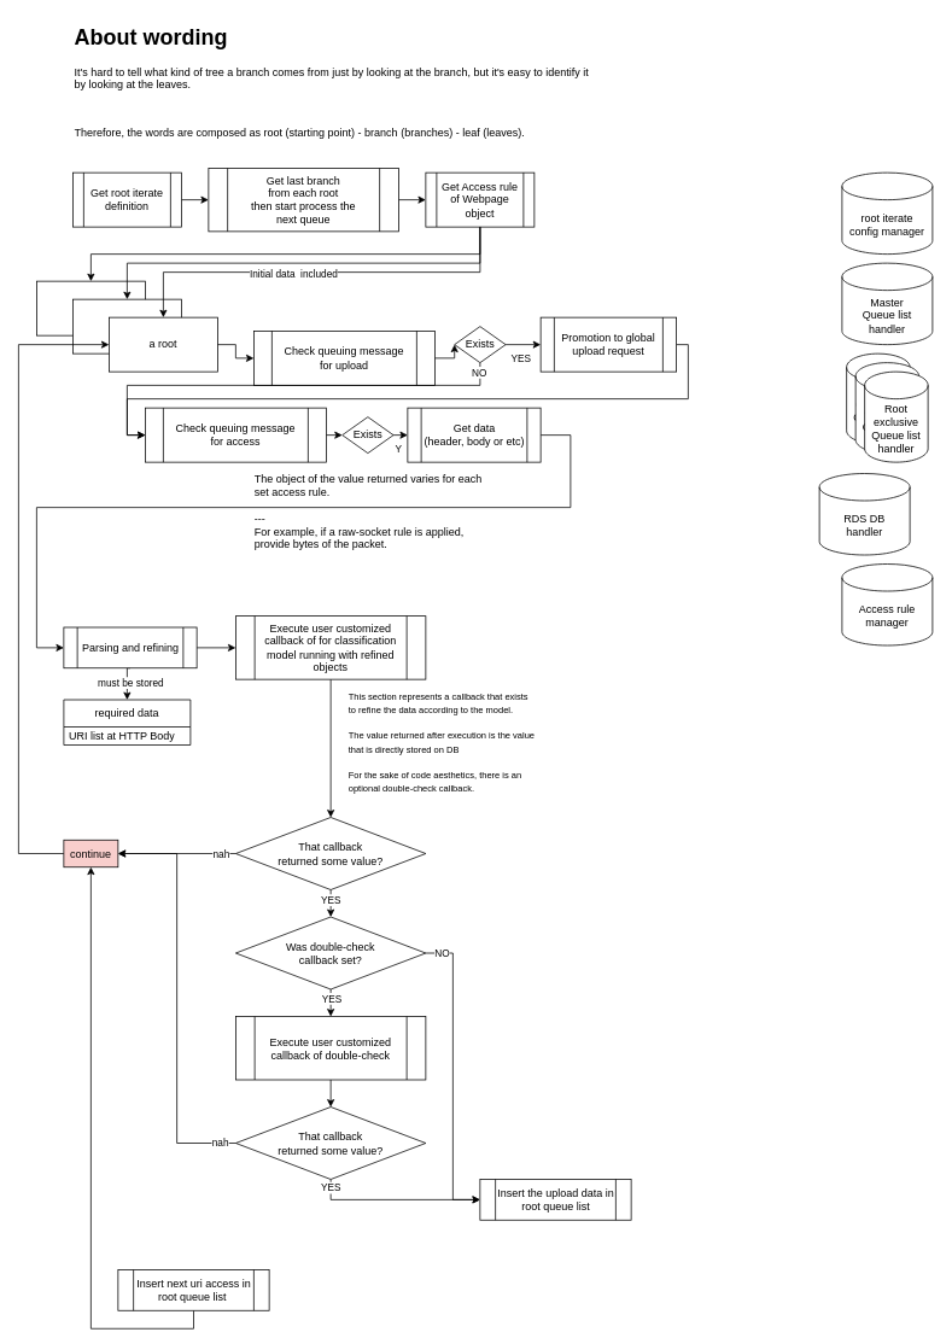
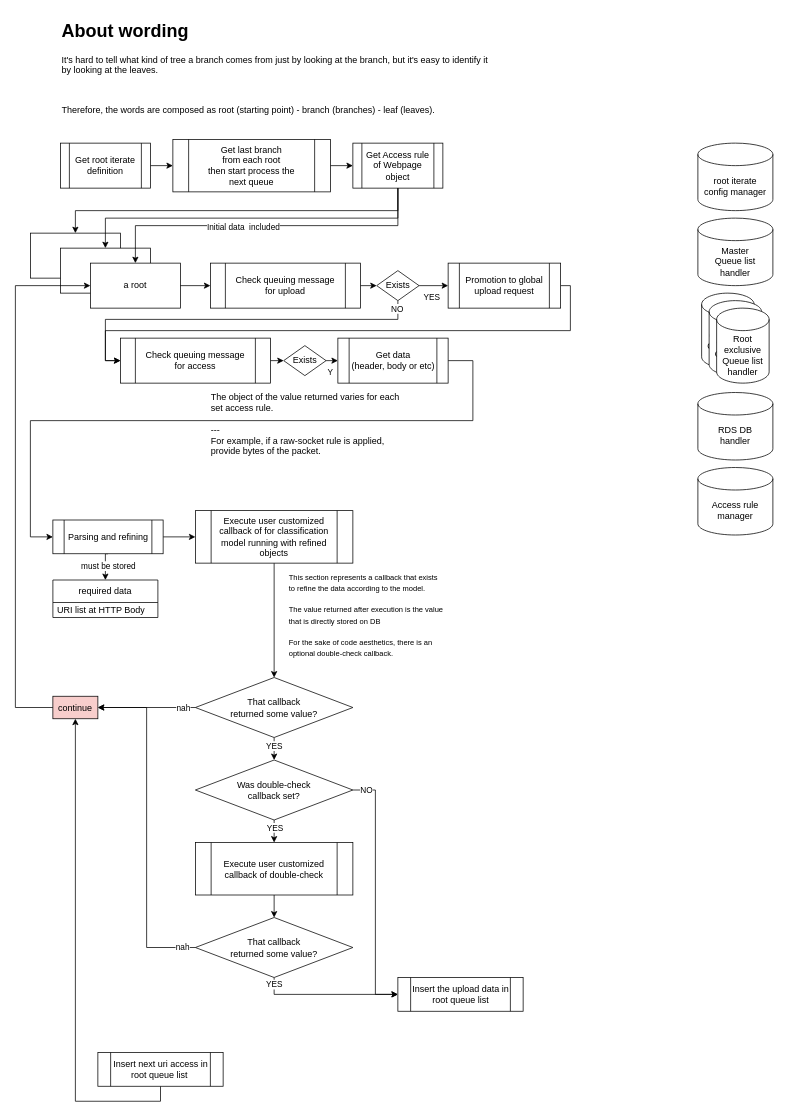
  <mxCell id="0" />
  <mxCell id="1" parent="0" />
  <mxCell id="2" style="edgeStyle=orthogonalEdgeStyle;rounded=0;orthogonalLoop=1;jettySize=auto;html=1;exitX=1;exitY=0.5;exitDx=0;exitDy=0;entryX=0;entryY=0.5;entryDx=0;entryDy=0;" edge="1" parent="1" source="3" target="19"><mxGeometry relative="1" as="geometry" /></mxCell>
  <mxCell id="3" value="Get root iterate definition" style="shape=process;whiteSpace=wrap;html=1;backgroundOutline=1;" vertex="1" parent="1"><mxGeometry x="80" y="190" width="120" height="60" as="geometry" /></mxCell>
  <mxCell id="4" value="Get Access rule of Webpage object" style="shape=process;whiteSpace=wrap;html=1;backgroundOutline=1;" vertex="1" parent="1"><mxGeometry x="470" y="190" width="120" height="60" as="geometry" /></mxCell>
  <mxCell id="5" value="root iterate&lt;br&gt;config manager" style="shape=cylinder3;whiteSpace=wrap;html=1;boundedLbl=1;backgroundOutline=1;size=15;" vertex="1" parent="1"><mxGeometry x="930" y="190" width="100" height="90" as="geometry" /></mxCell>
- <mxCell id="6" value="RDS DB&lt;br&gt;handler" style="shape=cylinder3;whiteSpace=wrap;html=1;boundedLbl=1;backgroundOutline=1;size=15;" vertex="1" parent="1"><mxGeometry x="905" y="522.5" width="100" height="90" as="geometry" /></mxCell>
+ <mxCell id="6" value="RDS DB&lt;br&gt;handler" style="shape=cylinder3;whiteSpace=wrap;html=1;boundedLbl=1;backgroundOutline=1;size=15;" vertex="1" parent="1"><mxGeometry x="930" y="522.5" width="100" height="90" as="geometry" /></mxCell>
  <mxCell id="7" value="Access rule&lt;br&gt;manager" style="shape=cylinder3;whiteSpace=wrap;html=1;boundedLbl=1;backgroundOutline=1;size=15;" vertex="1" parent="1"><mxGeometry x="930" y="622.5" width="100" height="90" as="geometry" /></mxCell>
  <mxCell id="8" value="" style="group" vertex="1" connectable="0" parent="1"><mxGeometry x="40" y="310" width="200" height="100" as="geometry" /></mxCell>
  <mxCell id="9" value="a root" style="rounded=0;whiteSpace=wrap;html=1;" vertex="1" parent="8"><mxGeometry width="120" height="60" as="geometry" /></mxCell>
  <mxCell id="10" value="a root" style="rounded=0;whiteSpace=wrap;html=1;" vertex="1" parent="8"><mxGeometry x="40" y="20" width="120" height="60" as="geometry" /></mxCell>
  <mxCell id="11" value="a root" style="rounded=0;whiteSpace=wrap;html=1;" vertex="1" parent="8"><mxGeometry x="80" y="40" width="120" height="60" as="geometry" /></mxCell>
  <mxCell id="12" style="edgeStyle=orthogonalEdgeStyle;rounded=0;orthogonalLoop=1;jettySize=auto;html=1;exitX=0.5;exitY=1;exitDx=0;exitDy=0;entryX=0.5;entryY=0;entryDx=0;entryDy=0;" edge="1" parent="1" source="4" target="9"><mxGeometry relative="1" as="geometry" /></mxCell>
  <mxCell id="13" style="edgeStyle=orthogonalEdgeStyle;rounded=0;orthogonalLoop=1;jettySize=auto;html=1;exitX=0.5;exitY=1;exitDx=0;exitDy=0;entryX=0.5;entryY=0;entryDx=0;entryDy=0;" edge="1" parent="1" source="4" target="10"><mxGeometry relative="1" as="geometry" /></mxCell>
  <mxCell id="14" style="edgeStyle=orthogonalEdgeStyle;rounded=0;orthogonalLoop=1;jettySize=auto;html=1;exitX=0.5;exitY=1;exitDx=0;exitDy=0;entryX=0.5;entryY=0;entryDx=0;entryDy=0;" edge="1" parent="1" source="4" target="11"><mxGeometry relative="1" as="geometry" /></mxCell>
  <mxCell id="15" value="Initial data&amp;nbsp; included" style="edgeLabel;html=1;align=center;verticalAlign=middle;resizable=0;points=[];" vertex="1" connectable="0" parent="14"><mxGeometry x="0.143" y="1" relative="1" as="geometry"><mxPoint as="offset" /></mxGeometry></mxCell>
  <mxCell id="16" style="edgeStyle=orthogonalEdgeStyle;rounded=0;orthogonalLoop=1;jettySize=auto;html=1;exitX=1;exitY=0.5;exitDx=0;exitDy=0;entryX=0;entryY=0.5;entryDx=0;entryDy=0;" edge="1" parent="1" source="17" target="63"><mxGeometry relative="1" as="geometry"><mxPoint x="380" y="480.241" as="targetPoint" /></mxGeometry></mxCell>
  <mxCell id="17" value="Check queuing message&lt;br&gt;for access" style="shape=process;whiteSpace=wrap;html=1;backgroundOutline=1;" vertex="1" parent="1"><mxGeometry x="160" y="450" width="200" height="60" as="geometry" /></mxCell>
  <mxCell id="18" style="edgeStyle=orthogonalEdgeStyle;rounded=0;orthogonalLoop=1;jettySize=auto;html=1;exitX=1;exitY=0.5;exitDx=0;exitDy=0;entryX=0;entryY=0.5;entryDx=0;entryDy=0;" edge="1" parent="1" source="19" target="4"><mxGeometry relative="1" as="geometry" /></mxCell>
  <mxCell id="19" value="Get last branch &lt;br&gt;from each root &lt;br&gt;then start process the &lt;br&gt;next queue" style="shape=process;whiteSpace=wrap;html=1;backgroundOutline=1;" vertex="1" parent="1"><mxGeometry x="230" y="185" width="210" height="70" as="geometry" /></mxCell>
  <mxCell id="20" style="edgeStyle=orthogonalEdgeStyle;rounded=0;orthogonalLoop=1;jettySize=auto;html=1;exitX=1;exitY=0.5;exitDx=0;exitDy=0;entryX=0;entryY=0.5;entryDx=0;entryDy=0;" edge="1" parent="1" source="11" target="65"><mxGeometry relative="1" as="geometry"><mxPoint x="280" y="380" as="targetPoint" /></mxGeometry></mxCell>
  <mxCell id="21" style="edgeStyle=orthogonalEdgeStyle;rounded=0;orthogonalLoop=1;jettySize=auto;html=1;exitX=1;exitY=0.5;exitDx=0;exitDy=0;entryX=0;entryY=0.5;entryDx=0;entryDy=0;" edge="1" parent="1" source="22" target="27"><mxGeometry relative="1" as="geometry"><Array as="points"><mxPoint x="630" y="480" /><mxPoint x="630" y="560" /><mxPoint x="40" y="560" /><mxPoint x="40" y="715" /></Array></mxGeometry></mxCell>
  <mxCell id="22" value="Get data&lt;div&gt;(header, body or etc)&lt;/div&gt;" style="shape=process;whiteSpace=wrap;html=1;backgroundOutline=1;" vertex="1" parent="1"><mxGeometry x="450" y="450" width="147" height="60" as="geometry" /></mxCell>
  <mxCell id="23" value="&lt;div style=&quot;text-align: left;&quot;&gt;&lt;br&gt;&lt;/div&gt;&lt;font style=&quot;&quot;&gt;&lt;div style=&quot;font-size: 12px; text-align: left;&quot;&gt;&lt;span style=&quot;background-color: light-dark(rgb(255, 255, 255), rgb(18, 18, 18)); color: light-dark(rgb(0, 0, 0), rgb(237, 237, 237)); font-family: noto, notojp, notokr, Helvetica, &amp;quot;Microsoft YaHei&amp;quot;, &amp;quot;Apple SD Gothic Neo&amp;quot;, &amp;quot;Malgun Gothic&amp;quot;, &amp;quot;맑은 고딕&amp;quot;, Dotum, 돋움, sans-serif;&quot;&gt;The object of the value returned varies for each set access rule.&lt;/span&gt;&lt;/div&gt;&lt;span style=&quot;-webkit-font-smoothing: antialiased; -webkit-tap-highlight-color: transparent; margin: 0px; padding: 0px; orphans: 2; text-indent: 0px; widows: 2; background-color: rgb(255, 255, 255); text-decoration-thickness: initial; text-decoration-style: initial; text-decoration-color: initial; color: rgb(0, 0, 0);&quot;&gt;&lt;div style=&quot;text-align: left;&quot;&gt;&lt;font face=&quot;noto, notojp, notokr, Helvetica, Microsoft YaHei, Apple SD Gothic Neo, Malgun Gothic, 맑은 고딕, Dotum, 돋움, sans-serif&quot; color=&quot;#ededed&quot;&gt;&lt;br&gt;&lt;/font&gt;&lt;/div&gt;&lt;/span&gt;&lt;span style=&quot;font-size: 12px; -webkit-font-smoothing: antialiased; -webkit-tap-highlight-color: transparent; margin: 0px; padding: 0px; letter-spacing: normal; color: rgb(0, 0, 0); font-family: noto, notojp, notokr, Helvetica, &amp;quot;Microsoft YaHei&amp;quot;, &amp;quot;Apple SD Gothic Neo&amp;quot;, &amp;quot;Malgun Gothic&amp;quot;, &amp;quot;맑은 고딕&amp;quot;, Dotum, 돋움, sans-serif; font-style: normal; font-variant-ligatures: normal; font-variant-caps: normal; font-weight: 400; orphans: 2; text-indent: 0px; text-transform: none; widows: 2; word-spacing: 0px; -webkit-text-stroke-width: 0px; white-space: normal; background-color: rgb(255, 255, 255); text-decoration-thickness: initial; text-decoration-style: initial; text-decoration-color: initial;&quot;&gt;&lt;div style=&quot;text-align: left;&quot;&gt;&lt;span style=&quot;background-color: light-dark(rgb(255, 255, 255), rgb(18, 18, 18)); color: light-dark(rgb(0, 0, 0), rgb(237, 237, 237));&quot;&gt;---&lt;/span&gt;&lt;/div&gt;&lt;/span&gt;&lt;span style=&quot;font-size: 12px; -webkit-font-smoothing: antialiased; -webkit-tap-highlight-color: transparent; margin: 0px; padding: 0px; letter-spacing: normal; color: rgb(0, 0, 0); font-family: noto, notojp, notokr, Helvetica, &amp;quot;Microsoft YaHei&amp;quot;, &amp;quot;Apple SD Gothic Neo&amp;quot;, &amp;quot;Malgun Gothic&amp;quot;, &amp;quot;맑은 고딕&amp;quot;, Dotum, 돋움, sans-serif; font-style: normal; font-variant-ligatures: normal; font-variant-caps: normal; font-weight: 400; orphans: 2; text-indent: 0px; text-transform: none; widows: 2; word-spacing: 0px; -webkit-text-stroke-width: 0px; white-space: normal; background-color: rgb(255, 255, 255); text-decoration-thickness: initial; text-decoration-style: initial; text-decoration-color: initial;&quot;&gt;&lt;div style=&quot;text-align: left;&quot;&gt;&lt;span style=&quot;background-color: light-dark(rgb(255, 255, 255), rgb(18, 18, 18)); color: light-dark(rgb(0, 0, 0), rgb(237, 237, 237));&quot;&gt;For example, if a raw-socket rule is applied, provide bytes of the packet.&lt;/span&gt;&lt;/div&gt;&lt;/span&gt;&lt;/font&gt;&lt;div style=&quot;text-align: left;&quot;&gt;&lt;br&gt;&lt;/div&gt;" style="text;html=1;align=center;verticalAlign=middle;whiteSpace=wrap;rounded=0;" vertex="1" parent="1"><mxGeometry x="280" y="520" width="260" height="90" as="geometry" /></mxCell>
  <mxCell id="24" style="edgeStyle=orthogonalEdgeStyle;rounded=0;orthogonalLoop=1;jettySize=auto;html=1;exitX=1;exitY=0.5;exitDx=0;exitDy=0;entryX=0;entryY=0.5;entryDx=0;entryDy=0;" edge="1" parent="1" source="27" target="30"><mxGeometry relative="1" as="geometry" /></mxCell>
  <mxCell id="25" style="edgeStyle=orthogonalEdgeStyle;rounded=0;orthogonalLoop=1;jettySize=auto;html=1;exitX=0.5;exitY=1;exitDx=0;exitDy=0;entryX=0.5;entryY=0;entryDx=0;entryDy=0;" edge="1" parent="1" source="27" target="57"><mxGeometry relative="1" as="geometry" /></mxCell>
  <mxCell id="26" value="must be stored" style="edgeLabel;html=1;align=center;verticalAlign=middle;resizable=0;points=[];" vertex="1" connectable="0" parent="25"><mxGeometry x="-0.135" relative="1" as="geometry"><mxPoint x="3" y="2" as="offset" /></mxGeometry></mxCell>
  <mxCell id="27" value="Parsing and refining" style="shape=process;whiteSpace=wrap;html=1;backgroundOutline=1;" vertex="1" parent="1"><mxGeometry x="70" y="692.5" width="147" height="45" as="geometry" /></mxCell>
  <mxCell id="28" value="&lt;h1 style=&quot;margin-top: 0px;&quot;&gt;About wording&lt;/h1&gt;&lt;p class=&quot;&quot; data-end=&quot;141&quot; data-start=&quot;0&quot;&gt;It's hard to tell what kind of tree a branch comes from just by looking at the branch, but it's easy to identify it by looking at the leaves.&lt;/p&gt;&lt;p&gt;&lt;br&gt;&lt;/p&gt;&lt;p class=&quot;&quot; data-end=&quot;238&quot; data-start=&quot;143&quot;&gt;Therefore, the words are composed as root (starting point) - branch (branches) - leaf (leaves).&lt;/p&gt;" style="text;html=1;whiteSpace=wrap;overflow=hidden;rounded=0;" vertex="1" parent="1"><mxGeometry x="80" y="20" width="580" height="150" as="geometry" /></mxCell>
  <mxCell id="29" style="edgeStyle=orthogonalEdgeStyle;rounded=0;orthogonalLoop=1;jettySize=auto;html=1;exitX=0.5;exitY=1;exitDx=0;exitDy=0;entryX=0.5;entryY=0;entryDx=0;entryDy=0;" edge="1" parent="1" source="30" target="40"><mxGeometry relative="1" as="geometry" /></mxCell>
  <mxCell id="30" value="Execute user customized callback of for classification model running with refined objects" style="shape=process;whiteSpace=wrap;html=1;backgroundOutline=1;" vertex="1" parent="1"><mxGeometry x="260" y="680" width="210" height="70" as="geometry" /></mxCell>
  <mxCell id="31" value="Master&lt;br&gt;Queue list&lt;br&gt;handler" style="shape=cylinder3;whiteSpace=wrap;html=1;boundedLbl=1;backgroundOutline=1;size=15;" vertex="1" parent="1"><mxGeometry x="930" y="290" width="100" height="90" as="geometry" /></mxCell>
  <mxCell id="32" value="" style="group" vertex="1" connectable="0" parent="1"><mxGeometry x="935" y="390" width="90" height="120" as="geometry" /></mxCell>
  <mxCell id="33" value="Root exclusive&lt;br&gt;Queue list&lt;br&gt;handler" style="shape=cylinder3;whiteSpace=wrap;html=1;boundedLbl=1;backgroundOutline=1;size=15;" vertex="1" parent="32"><mxGeometry width="70" height="100" as="geometry" /></mxCell>
  <mxCell id="34" value="Root exclusive&lt;br&gt;Queue list&lt;br&gt;handler" style="shape=cylinder3;whiteSpace=wrap;html=1;boundedLbl=1;backgroundOutline=1;size=15;" vertex="1" parent="32"><mxGeometry x="10" y="10" width="70" height="100" as="geometry" /></mxCell>
  <mxCell id="35" value="Root exclusive&lt;br&gt;Queue list&lt;br&gt;handler" style="shape=cylinder3;whiteSpace=wrap;html=1;boundedLbl=1;backgroundOutline=1;size=15;" vertex="1" parent="32"><mxGeometry x="20" y="20" width="70" height="100" as="geometry" /></mxCell>
  <mxCell id="36" style="edgeStyle=orthogonalEdgeStyle;rounded=0;orthogonalLoop=1;jettySize=auto;html=1;exitX=0.5;exitY=1;exitDx=0;exitDy=0;entryX=0.5;entryY=0;entryDx=0;entryDy=0;" edge="1" parent="1" source="40" target="50"><mxGeometry relative="1" as="geometry" /></mxCell>
  <mxCell id="37" value="YES" style="edgeLabel;html=1;align=center;verticalAlign=middle;resizable=0;points=[];" vertex="1" connectable="0" parent="36"><mxGeometry x="-0.286" y="-1" relative="1" as="geometry"><mxPoint as="offset" /></mxGeometry></mxCell>
  <mxCell id="38" style="edgeStyle=orthogonalEdgeStyle;rounded=0;orthogonalLoop=1;jettySize=auto;html=1;exitX=0;exitY=0.5;exitDx=0;exitDy=0;entryX=1;entryY=0.5;entryDx=0;entryDy=0;" edge="1" parent="1" source="40" target="56"><mxGeometry relative="1" as="geometry" /></mxCell>
  <mxCell id="39" value="nah" style="edgeLabel;html=1;align=center;verticalAlign=middle;resizable=0;points=[];" vertex="1" connectable="0" parent="38"><mxGeometry x="-0.731" y="1" relative="1" as="geometry"><mxPoint as="offset" /></mxGeometry></mxCell>
  <mxCell id="40" value="That callback&lt;br&gt;returned some value?" style="rhombus;whiteSpace=wrap;html=1;" vertex="1" parent="1"><mxGeometry x="260" y="902.5" width="210" height="80" as="geometry" /></mxCell>
  <mxCell id="41" style="edgeStyle=orthogonalEdgeStyle;rounded=0;orthogonalLoop=1;jettySize=auto;html=1;exitX=0.5;exitY=1;exitDx=0;exitDy=0;entryX=0;entryY=0.5;entryDx=0;entryDy=0;" edge="1" parent="1" source="54" target="51"><mxGeometry relative="1" as="geometry" /></mxCell>
  <mxCell id="42" value="YES" style="edgeLabel;html=1;align=center;verticalAlign=middle;resizable=0;points=[];" vertex="1" connectable="0" parent="41"><mxGeometry x="-0.909" y="-1" relative="1" as="geometry"><mxPoint as="offset" /></mxGeometry></mxCell>
  <mxCell id="43" style="edgeStyle=orthogonalEdgeStyle;rounded=0;orthogonalLoop=1;jettySize=auto;html=1;exitX=0.5;exitY=1;exitDx=0;exitDy=0;entryX=0.5;entryY=0;entryDx=0;entryDy=0;" edge="1" parent="1" source="44" target="54"><mxGeometry relative="1" as="geometry" /></mxCell>
  <mxCell id="44" value="Execute user customized callback of double-check" style="shape=process;whiteSpace=wrap;html=1;backgroundOutline=1;" vertex="1" parent="1"><mxGeometry x="260" y="1122.5" width="210" height="70" as="geometry" /></mxCell>
  <mxCell id="45" value="&lt;div&gt;&lt;span style=&quot;font-size: 10px;&quot;&gt;This section represents a callback that exists to refine the data according to the model.&lt;/span&gt;&lt;/div&gt;&lt;div&gt;&lt;span style=&quot;font-size: 10px;&quot;&gt;&lt;br&gt;&lt;/span&gt;&lt;/div&gt;&lt;div&gt;&lt;span style=&quot;font-size: 10px;&quot;&gt;The value returned after execution is the value that is directly stored on DB&lt;/span&gt;&lt;/div&gt;&lt;div&gt;&lt;span style=&quot;font-size: 10px;&quot;&gt;&lt;br&gt;&lt;/span&gt;&lt;/div&gt;&lt;div&gt;&lt;span style=&quot;font-size: 10px;&quot;&gt;For the sake of code aesthetics, there is an optional double-check callback.&lt;/span&gt;&lt;/div&gt;" style="text;html=1;align=left;verticalAlign=middle;whiteSpace=wrap;rounded=0;" vertex="1" parent="1"><mxGeometry x="383" y="750" width="210" height="137.5" as="geometry" /></mxCell>
  <mxCell id="46" style="edgeStyle=orthogonalEdgeStyle;rounded=0;orthogonalLoop=1;jettySize=auto;html=1;exitX=0.5;exitY=1;exitDx=0;exitDy=0;entryX=0.5;entryY=0;entryDx=0;entryDy=0;" edge="1" parent="1" source="50" target="44"><mxGeometry relative="1" as="geometry" /></mxCell>
  <mxCell id="47" value="YES" style="edgeLabel;html=1;align=center;verticalAlign=middle;resizable=0;points=[];" vertex="1" connectable="0" parent="46"><mxGeometry x="-0.343" relative="1" as="geometry"><mxPoint as="offset" /></mxGeometry></mxCell>
  <mxCell id="48" style="edgeStyle=orthogonalEdgeStyle;rounded=0;orthogonalLoop=1;jettySize=auto;html=1;exitX=1;exitY=0.5;exitDx=0;exitDy=0;entryX=0;entryY=0.5;entryDx=0;entryDy=0;" edge="1" parent="1" source="50" target="51"><mxGeometry relative="1" as="geometry" /></mxCell>
  <mxCell id="49" value="NO" style="edgeLabel;html=1;align=center;verticalAlign=middle;resizable=0;points=[];" vertex="1" connectable="0" parent="48"><mxGeometry x="-0.9" relative="1" as="geometry"><mxPoint as="offset" /></mxGeometry></mxCell>
  <mxCell id="50" value="Was double-check&lt;br&gt;callback set?" style="rhombus;whiteSpace=wrap;html=1;" vertex="1" parent="1"><mxGeometry x="260" y="1012.5" width="210" height="80" as="geometry" /></mxCell>
  <mxCell id="51" value="Insert the upload data in root queue list" style="shape=process;whiteSpace=wrap;html=1;backgroundOutline=1;" vertex="1" parent="1"><mxGeometry x="530" y="1302.5" width="167" height="45" as="geometry" /></mxCell>
  <mxCell id="52" style="edgeStyle=orthogonalEdgeStyle;rounded=0;orthogonalLoop=1;jettySize=auto;html=1;exitX=0;exitY=0.5;exitDx=0;exitDy=0;entryX=1;entryY=0.5;entryDx=0;entryDy=0;" edge="1" parent="1" source="54" target="56"><mxGeometry relative="1" as="geometry" /></mxCell>
  <mxCell id="53" value="nah" style="edgeLabel;html=1;align=center;verticalAlign=middle;resizable=0;points=[];" vertex="1" connectable="0" parent="52"><mxGeometry x="-0.922" y="-1" relative="1" as="geometry"><mxPoint as="offset" /></mxGeometry></mxCell>
  <mxCell id="54" value="That callback&lt;br&gt;returned some value?" style="rhombus;whiteSpace=wrap;html=1;" vertex="1" parent="1"><mxGeometry x="260" y="1222.5" width="210" height="80" as="geometry" /></mxCell>
  <mxCell id="55" style="edgeStyle=orthogonalEdgeStyle;rounded=0;orthogonalLoop=1;jettySize=auto;html=1;exitX=0;exitY=0.5;exitDx=0;exitDy=0;entryX=0;entryY=0.5;entryDx=0;entryDy=0;" edge="1" parent="1" source="56" target="11"><mxGeometry relative="1" as="geometry"><Array as="points"><mxPoint x="20" y="943" /><mxPoint x="20" y="380" /></Array></mxGeometry></mxCell>
  <mxCell id="56" value="continue" style="rounded=0;whiteSpace=wrap;html=1;fillColor=#f8cecc;" vertex="1" parent="1"><mxGeometry x="70" y="927.5" width="60" height="30" as="geometry" /></mxCell>
  <mxCell id="57" value="required data" style="swimlane;fontStyle=0;childLayout=stackLayout;horizontal=1;startSize=30;horizontalStack=0;resizeParent=1;resizeParentMax=0;resizeLast=0;collapsible=1;marginBottom=0;whiteSpace=wrap;html=1;" vertex="1" parent="1"><mxGeometry x="70" y="772.5" width="140" height="50" as="geometry" /></mxCell>
  <mxCell id="58" value="URI list at HTTP Body" style="text;strokeColor=none;fillColor=none;align=left;verticalAlign=middle;spacingLeft=4;spacingRight=4;overflow=hidden;points=[[0,0.5],[1,0.5]];portConstraint=eastwest;rotatable=0;whiteSpace=wrap;html=1;" vertex="1" parent="57"><mxGeometry y="30" width="140" height="20" as="geometry" /></mxCell>
  <mxCell id="59" style="edgeStyle=orthogonalEdgeStyle;rounded=0;orthogonalLoop=1;jettySize=auto;html=1;exitX=0.5;exitY=1;exitDx=0;exitDy=0;entryX=0.5;entryY=1;entryDx=0;entryDy=0;" edge="1" parent="1" source="60" target="56"><mxGeometry relative="1" as="geometry" /></mxCell>
  <mxCell id="60" value="Insert next uri access in root queue list&amp;nbsp;" style="shape=process;whiteSpace=wrap;html=1;backgroundOutline=1;" vertex="1" parent="1"><mxGeometry x="130" y="1402.5" width="167" height="45" as="geometry" /></mxCell>
  <mxCell id="61" style="edgeStyle=orthogonalEdgeStyle;rounded=0;orthogonalLoop=1;jettySize=auto;html=1;exitX=1;exitY=0.5;exitDx=0;exitDy=0;entryX=0;entryY=0.5;entryDx=0;entryDy=0;" edge="1" parent="1" source="63" target="22"><mxGeometry relative="1" as="geometry" /></mxCell>
  <mxCell id="62" value="Y" style="edgeLabel;html=1;align=center;verticalAlign=middle;resizable=0;points=[];" vertex="1" connectable="0" parent="61"><mxGeometry x="-0.397" relative="1" as="geometry"><mxPoint y="14" as="offset" /></mxGeometry></mxCell>
  <mxCell id="63" value="Exists" style="rhombus;whiteSpace=wrap;html=1;" vertex="1" parent="1"><mxGeometry x="377.75" y="460" width="56.5" height="40" as="geometry" /></mxCell>
  <mxCell id="64" style="edgeStyle=orthogonalEdgeStyle;rounded=0;orthogonalLoop=1;jettySize=auto;html=1;exitX=1;exitY=0.5;exitDx=0;exitDy=0;entryX=0;entryY=0.5;entryDx=0;entryDy=0;" edge="1" parent="1" source="65" target="72"><mxGeometry relative="1" as="geometry" /></mxCell>
- <mxCell id="65" value="Check queuing message&lt;br&gt;for upload" style="shape=process;whiteSpace=wrap;html=1;backgroundOutline=1;" vertex="1" parent="1"><mxGeometry x="280" y="365" width="200" height="60" as="geometry" /></mxCell>
+ <mxCell id="65" value="Check queuing message&lt;br&gt;for upload" style="shape=process;whiteSpace=wrap;html=1;backgroundOutline=1;" vertex="1" parent="1"><mxGeometry x="280" y="350" width="200" height="60" as="geometry" /></mxCell>
  <mxCell id="66" style="edgeStyle=orthogonalEdgeStyle;rounded=0;orthogonalLoop=1;jettySize=auto;html=1;exitX=1;exitY=0.5;exitDx=0;exitDy=0;entryX=0;entryY=0.5;entryDx=0;entryDy=0;" edge="1" parent="1" source="67" target="17"><mxGeometry relative="1" as="geometry"><Array as="points"><mxPoint x="760" y="380" /><mxPoint x="760" y="440" /><mxPoint x="140" y="440" /><mxPoint x="140" y="480" /></Array></mxGeometry></mxCell>
  <mxCell id="67" value="Promotion to global upload request" style="shape=process;whiteSpace=wrap;html=1;backgroundOutline=1;" vertex="1" parent="1"><mxGeometry x="597" y="350" width="150" height="60" as="geometry" /></mxCell>
  <mxCell id="68" style="edgeStyle=orthogonalEdgeStyle;rounded=0;orthogonalLoop=1;jettySize=auto;html=1;exitX=1;exitY=0.5;exitDx=0;exitDy=0;entryX=0;entryY=0.5;entryDx=0;entryDy=0;" edge="1" parent="1" source="72" target="67"><mxGeometry relative="1" as="geometry" /></mxCell>
  <mxCell id="69" value="YES" style="edgeLabel;html=1;align=center;verticalAlign=middle;resizable=0;points=[];" vertex="1" connectable="0" parent="68"><mxGeometry x="-0.165" y="-2" relative="1" as="geometry"><mxPoint y="12" as="offset" /></mxGeometry></mxCell>
  <mxCell id="70" style="edgeStyle=orthogonalEdgeStyle;rounded=0;orthogonalLoop=1;jettySize=auto;html=1;exitX=0.5;exitY=1;exitDx=0;exitDy=0;entryX=0;entryY=0.5;entryDx=0;entryDy=0;" edge="1" parent="1" source="72" target="17"><mxGeometry relative="1" as="geometry" /></mxCell>
  <mxCell id="71" value="NO" style="edgeLabel;html=1;align=center;verticalAlign=middle;resizable=0;points=[];" vertex="1" connectable="0" parent="70"><mxGeometry x="-0.961" y="-2" relative="1" as="geometry"><mxPoint as="offset" /></mxGeometry></mxCell>
  <mxCell id="72" value="Exists" style="rhombus;whiteSpace=wrap;html=1;" vertex="1" parent="1"><mxGeometry x="501.75" y="360" width="56.5" height="40" as="geometry" /></mxCell>
